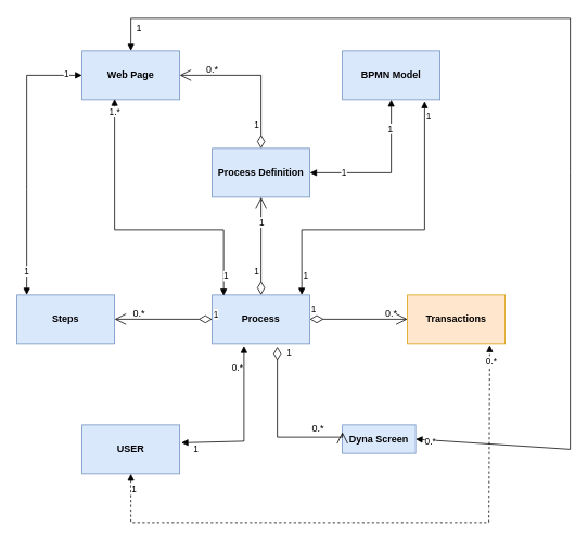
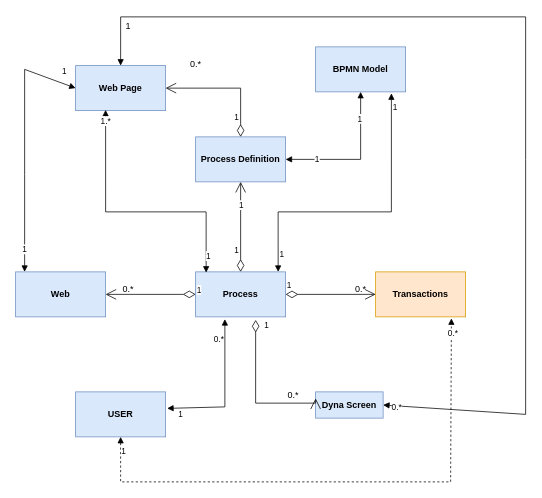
  <mxCell id="0" />
  <mxCell id="1" parent="0" />
  <mxCell id="2" value="Process" style="rounded=0;whiteSpace=wrap;html=1;fillColor=#dae8fc;strokeColor=#6c8ebf;fontStyle=1" parent="1" vertex="1"><mxGeometry x="260" y="362" width="120" height="60" as="geometry" /></mxCell>
  <mxCell id="3" value="Process Definition" style="rounded=0;whiteSpace=wrap;html=1;fillColor=#dae8fc;strokeColor=#6c8ebf;fontStyle=1" parent="1" vertex="1"><mxGeometry x="260" y="182" width="120" height="60" as="geometry" /></mxCell>
  <mxCell id="4" value="BPMN Model" style="rounded=0;whiteSpace=wrap;html=1;fillColor=#dae8fc;strokeColor=#6c8ebf;fontStyle=1" parent="1" vertex="1"><mxGeometry x="420" y="62" width="120" height="60" as="geometry" /></mxCell>
- <mxCell id="5" value="Web Page" style="rounded=0;whiteSpace=wrap;html=1;fillColor=#dae8fc;strokeColor=#6c8ebf;fontStyle=1" parent="1" vertex="1"><mxGeometry x="100" y="62" width="120" height="60" as="geometry" /></mxCell>
+ <mxCell id="5" value="Web Page" style="rounded=0;whiteSpace=wrap;html=1;fillColor=#dae8fc;strokeColor=#6c8ebf;fontStyle=1" parent="1" vertex="1"><mxGeometry x="100" y="87" width="120" height="60" as="geometry" /></mxCell>
  <mxCell id="6" value="USER" style="rounded=0;whiteSpace=wrap;html=1;fillColor=#dae8fc;strokeColor=#6c8ebf;fontStyle=1" parent="1" vertex="1"><mxGeometry x="100" y="522" width="120" height="60" as="geometry" /></mxCell>
  <mxCell id="7" value="Transactions" style="rounded=0;whiteSpace=wrap;html=1;fillColor=#ffe6cc;strokeColor=#d79b00;fontStyle=1" parent="1" vertex="1"><mxGeometry x="500" y="362" width="120" height="60" as="geometry" /></mxCell>
- <mxCell id="8" value="Steps" style="rounded=0;whiteSpace=wrap;html=1;fillColor=#dae8fc;strokeColor=#6c8ebf;fontStyle=1" parent="1" vertex="1"><mxGeometry x="20" y="362" width="120" height="60" as="geometry" /></mxCell>
+ <mxCell id="8" value="Web" style="rounded=0;whiteSpace=wrap;html=1;fillColor=#dae8fc;strokeColor=#6c8ebf;fontStyle=1" parent="1" vertex="1"><mxGeometry x="20" y="362" width="120" height="60" as="geometry" /></mxCell>
  <mxCell id="9" value="Dyna Screen" style="rounded=0;whiteSpace=wrap;html=1;fillColor=#dae8fc;strokeColor=#6c8ebf;fontStyle=1" parent="1" vertex="1"><mxGeometry x="420" y="522" width="90" height="35" as="geometry" /></mxCell>
  <mxCell id="10" value="" style="endArrow=block;startArrow=block;endFill=1;startFill=1;html=1;rounded=0;exitX=1.017;exitY=0.367;exitDx=0;exitDy=0;entryX=0.325;entryY=1.05;entryDx=0;entryDy=0;entryPerimeter=0;exitPerimeter=0;" parent="1" source="6" target="2" edge="1"><mxGeometry width="160" relative="1" as="geometry"><mxPoint x="280" y="352" as="sourcePoint" /><mxPoint x="440" y="352" as="targetPoint" /><Array as="points"><mxPoint x="299" y="542" /></Array></mxGeometry></mxCell>
  <mxCell id="11" value="1" style="edgeLabel;html=1;align=center;verticalAlign=middle;resizable=0;points=[];" parent="10" vertex="1" connectable="0"><mxGeometry x="-0.566" y="1" relative="1" as="geometry"><mxPoint x="-24" y="10" as="offset" /></mxGeometry></mxCell>
  <mxCell id="12" value="0.*" style="edgeLabel;html=1;align=center;verticalAlign=middle;resizable=0;points=[];" parent="10" vertex="1" connectable="0"><mxGeometry x="0.628" y="2" relative="1" as="geometry"><mxPoint x="-7" y="-9" as="offset" /></mxGeometry></mxCell>
  <mxCell id="13" value="1" style="endArrow=open;html=1;endSize=12;startArrow=diamondThin;startSize=14;startFill=0;edgeStyle=orthogonalEdgeStyle;align=left;verticalAlign=bottom;rounded=0;exitX=0.667;exitY=1.067;exitDx=0;exitDy=0;exitPerimeter=0;entryX=0;entryY=0.25;entryDx=0;entryDy=0;" parent="1" source="2" target="9" edge="1"><mxGeometry x="-0.833" y="10" relative="1" as="geometry"><mxPoint x="280" y="342" as="sourcePoint" /><mxPoint x="440" y="342" as="targetPoint" /><Array as="points"><mxPoint x="340" y="537" /></Array><mxPoint as="offset" /></mxGeometry></mxCell>
  <mxCell id="14" value="1" style="endArrow=open;html=1;endSize=12;startArrow=diamondThin;startSize=14;startFill=0;edgeStyle=orthogonalEdgeStyle;align=left;verticalAlign=bottom;rounded=0;entryX=0;entryY=0.5;entryDx=0;entryDy=0;exitX=1;exitY=0.5;exitDx=0;exitDy=0;" parent="1" source="2" target="7" edge="1"><mxGeometry x="-1" y="3" relative="1" as="geometry"><mxPoint x="350" y="407" as="sourcePoint" /><mxPoint x="470" y="392" as="targetPoint" /><Array as="points" /><mxPoint as="offset" /></mxGeometry></mxCell>
  <mxCell id="15" value="1" style="endArrow=open;html=1;endSize=12;startArrow=diamondThin;startSize=14;startFill=0;edgeStyle=orthogonalEdgeStyle;align=left;verticalAlign=bottom;rounded=0;entryX=1;entryY=0.5;entryDx=0;entryDy=0;exitX=0;exitY=0.5;exitDx=0;exitDy=0;" parent="1" source="2" target="8" edge="1"><mxGeometry x="-1" y="3" relative="1" as="geometry"><mxPoint x="130" y="442" as="sourcePoint" /><mxPoint x="250" y="442" as="targetPoint" /><Array as="points" /><mxPoint as="offset" /></mxGeometry></mxCell>
  <mxCell id="16" value="1" style="endArrow=open;html=1;endSize=12;startArrow=diamondThin;startSize=14;startFill=0;edgeStyle=orthogonalEdgeStyle;align=left;verticalAlign=bottom;rounded=0;exitX=0.5;exitY=0;exitDx=0;exitDy=0;entryX=0.5;entryY=1;entryDx=0;entryDy=0;" parent="1" source="2" target="3" edge="1"><mxGeometry x="-0.667" y="10" relative="1" as="geometry"><mxPoint x="500" y="252" as="sourcePoint" /><mxPoint x="354" y="312" as="targetPoint" /><mxPoint as="offset" /></mxGeometry></mxCell>
  <mxCell id="17" value="1" style="edgeLabel;html=1;align=center;verticalAlign=middle;resizable=0;points=[];" parent="16" vertex="1" connectable="0"><mxGeometry x="0.386" y="1" relative="1" as="geometry"><mxPoint x="1" y="-7" as="offset" /></mxGeometry></mxCell>
  <mxCell id="18" value="" style="endArrow=block;startArrow=block;endFill=1;startFill=1;html=1;rounded=0;entryX=0;entryY=0.5;entryDx=0;entryDy=0;exitX=0.1;exitY=0;exitDx=0;exitDy=0;exitPerimeter=0;" parent="1" source="8" target="5" edge="1"><mxGeometry width="160" relative="1" as="geometry"><mxPoint x="0" y="382" as="sourcePoint" /><mxPoint x="0" as="targetPoint" y="82" /><Array as="points"><mxPoint x="32" y="232" /><mxPoint x="32" y="92" /></Array></mxGeometry></mxCell>
  <mxCell id="19" value="1" style="edgeLabel;html=1;align=center;verticalAlign=middle;resizable=0;points=[];" parent="18" vertex="1" connectable="0"><mxGeometry x="-0.566" y="1" relative="1" as="geometry"><mxPoint y="43" as="offset" /></mxGeometry></mxCell>
  <mxCell id="20" value="1" style="edgeLabel;html=1;align=center;verticalAlign=middle;resizable=0;points=[];" parent="18" vertex="1" connectable="0"><mxGeometry x="0.628" y="2" relative="1" as="geometry"><mxPoint x="43" as="offset" /></mxGeometry></mxCell>
  <mxCell id="21" value="" style="endArrow=block;startArrow=block;endFill=1;startFill=1;html=1;rounded=0;entryX=0.5;entryY=1;entryDx=0;entryDy=0;exitX=1;exitY=0.5;exitDx=0;exitDy=0;" parent="1" source="3" target="4" edge="1"><mxGeometry width="160" relative="1" as="geometry"><mxPoint x="380" y="212" as="sourcePoint" /><mxPoint x="309" y="435" as="targetPoint" /><Array as="points"><mxPoint x="480" y="212" /></Array></mxGeometry></mxCell>
  <mxCell id="22" value="1" style="edgeLabel;html=1;align=center;verticalAlign=middle;resizable=0;points=[];" parent="21" vertex="1" connectable="0"><mxGeometry x="-0.566" y="1" relative="1" as="geometry"><mxPoint as="offset" /></mxGeometry></mxCell>
  <mxCell id="23" value="1" style="edgeLabel;html=1;align=center;verticalAlign=middle;resizable=0;points=[];" parent="21" vertex="1" connectable="0"><mxGeometry x="0.628" y="2" relative="1" as="geometry"><mxPoint as="offset" /></mxGeometry></mxCell>
  <mxCell id="24" value="1" style="endArrow=open;html=1;endSize=12;startArrow=diamondThin;startSize=14;startFill=0;edgeStyle=orthogonalEdgeStyle;align=left;verticalAlign=bottom;rounded=0;exitX=0.5;exitY=0;exitDx=0;exitDy=0;entryX=1;entryY=0.5;entryDx=0;entryDy=0;" parent="1" source="3" target="5" edge="1"><mxGeometry x="-0.789" y="10" relative="1" as="geometry"><mxPoint x="300" y="162" as="sourcePoint" /><mxPoint x="300" y="62" as="targetPoint" /><mxPoint as="offset" /></mxGeometry></mxCell>
  <mxCell id="25" value="0.*" style="text;html=1;align=center;verticalAlign=middle;resizable=0;points=[];autosize=1;strokeColor=none;fillColor=none;" parent="1" vertex="1"><mxGeometry x="240" y="70" width="40" height="30" as="geometry" /></mxCell>
  <mxCell id="26" value="0.*&lt;br&gt;" style="text;html=1;align=center;verticalAlign=middle;resizable=0;points=[];autosize=1;strokeColor=none;fillColor=none;" parent="1" vertex="1"><mxGeometry x="370" y="512" width="40" height="30" as="geometry" /></mxCell>
  <mxCell id="27" value="0.*" style="text;html=1;align=center;verticalAlign=middle;resizable=0;points=[];autosize=1;strokeColor=none;fillColor=none;" parent="1" vertex="1"><mxGeometry x="460" y="370" width="40" height="30" as="geometry" /></mxCell>
  <mxCell id="28" value="0.*" style="text;html=1;align=center;verticalAlign=middle;resizable=0;points=[];autosize=1;strokeColor=none;fillColor=none;" parent="1" vertex="1"><mxGeometry x="150" y="370" width="40" height="30" as="geometry" /></mxCell>
  <mxCell id="29" value="" style="endArrow=block;startArrow=block;endFill=1;startFill=1;html=1;rounded=0;exitX=0.917;exitY=0;exitDx=0;exitDy=0;exitPerimeter=0;entryX=0.842;entryY=1.033;entryDx=0;entryDy=0;entryPerimeter=0;" parent="1" source="2" target="4" edge="1"><mxGeometry width="160" relative="1" as="geometry"><mxPoint x="370" y="352" as="sourcePoint" /><mxPoint x="440" y="342" as="targetPoint" /><Array as="points"><mxPoint x="370" y="282" /><mxPoint x="521" y="282" /></Array></mxGeometry></mxCell>
  <mxCell id="30" value="1" style="edgeLabel;html=1;align=center;verticalAlign=middle;resizable=0;points=[];" parent="29" vertex="1" connectable="0"><mxGeometry x="0.907" y="-4" relative="1" as="geometry"><mxPoint as="offset" /></mxGeometry></mxCell>
  <mxCell id="31" value="1" style="edgeLabel;html=1;align=center;verticalAlign=middle;resizable=0;points=[];" parent="29" vertex="1" connectable="0"><mxGeometry x="-0.882" y="-4" relative="1" as="geometry"><mxPoint as="offset" /></mxGeometry></mxCell>
  <mxCell id="32" value="" style="endArrow=block;startArrow=block;endFill=1;startFill=1;html=1;rounded=0;exitX=0.5;exitY=1;exitDx=0;exitDy=0;entryX=0.842;entryY=1.033;entryDx=0;entryDy=0;entryPerimeter=0;dashed=1;" parent="1" source="6" target="7" edge="1"><mxGeometry width="160" relative="1" as="geometry"><mxPoint x="170" y="642" as="sourcePoint" /><mxPoint x="600" y="472" as="targetPoint" /><Array as="points"><mxPoint x="160" y="642" /><mxPoint x="600" y="642" /></Array></mxGeometry></mxCell>
  <mxCell id="33" value="1" style="edgeLabel;html=1;align=center;verticalAlign=middle;resizable=0;points=[];" parent="32" vertex="1" connectable="0"><mxGeometry x="-0.95" y="3" relative="1" as="geometry"><mxPoint as="offset" /></mxGeometry></mxCell>
  <mxCell id="34" value="0.*" style="edgeLabel;html=1;align=center;verticalAlign=middle;resizable=0;points=[];" parent="32" vertex="1" connectable="0"><mxGeometry x="0.947" y="-2" relative="1" as="geometry"><mxPoint as="offset" /></mxGeometry></mxCell>
  <mxCell id="35" value="" style="endArrow=block;startArrow=block;endFill=1;startFill=1;html=1;rounded=0;exitX=0.333;exitY=0.983;exitDx=0;exitDy=0;exitPerimeter=0;entryX=0.117;entryY=0.017;entryDx=0;entryDy=0;entryPerimeter=0;" parent="1" source="5" target="2" edge="1"><mxGeometry width="160" relative="1" as="geometry"><mxPoint x="280" y="342" as="sourcePoint" /><mxPoint x="440" y="342" as="targetPoint" /><Array as="points"><mxPoint x="140" y="282" /><mxPoint x="274" y="282" /></Array></mxGeometry></mxCell>
  <mxCell id="36" value="1.*" style="edgeLabel;html=1;align=center;verticalAlign=middle;resizable=0;points=[];" parent="35" vertex="1" connectable="0"><mxGeometry x="-0.915" relative="1" as="geometry"><mxPoint as="offset" /></mxGeometry></mxCell>
  <mxCell id="37" value="1" style="edgeLabel;html=1;align=center;verticalAlign=middle;resizable=0;points=[];" parent="35" vertex="1" connectable="0"><mxGeometry x="0.872" y="2" relative="1" as="geometry"><mxPoint as="offset" /></mxGeometry></mxCell>
  <mxCell id="38" value="" style="endArrow=block;startArrow=block;endFill=1;startFill=1;html=1;rounded=0;exitX=0.5;exitY=0;exitDx=0;exitDy=0;entryX=1;entryY=0.5;entryDx=0;entryDy=0;" parent="1" source="5" target="9" edge="1"><mxGeometry width="160" relative="1" as="geometry"><mxPoint x="160" y="32" as="sourcePoint" /><mxPoint x="700" y="542" as="targetPoint" /><Array as="points"><mxPoint x="160" y="22" /><mxPoint x="700" y="22" /><mxPoint x="700" y="212" /><mxPoint x="700" y="552" /></Array></mxGeometry></mxCell>
  <mxCell id="39" value="0.*" style="edgeLabel;html=1;align=center;verticalAlign=middle;resizable=0;points=[];" parent="38" vertex="1" connectable="0"><mxGeometry x="0.973" y="2" relative="1" as="geometry"><mxPoint as="offset" /></mxGeometry></mxCell>
  <mxCell id="40" value="1" style="text;html=1;align=center;verticalAlign=middle;resizable=0;points=[];autosize=1;strokeColor=none;fillColor=none;" parent="1" vertex="1"><mxGeometry x="155" y="20" width="30" height="30" as="geometry" /></mxCell>
